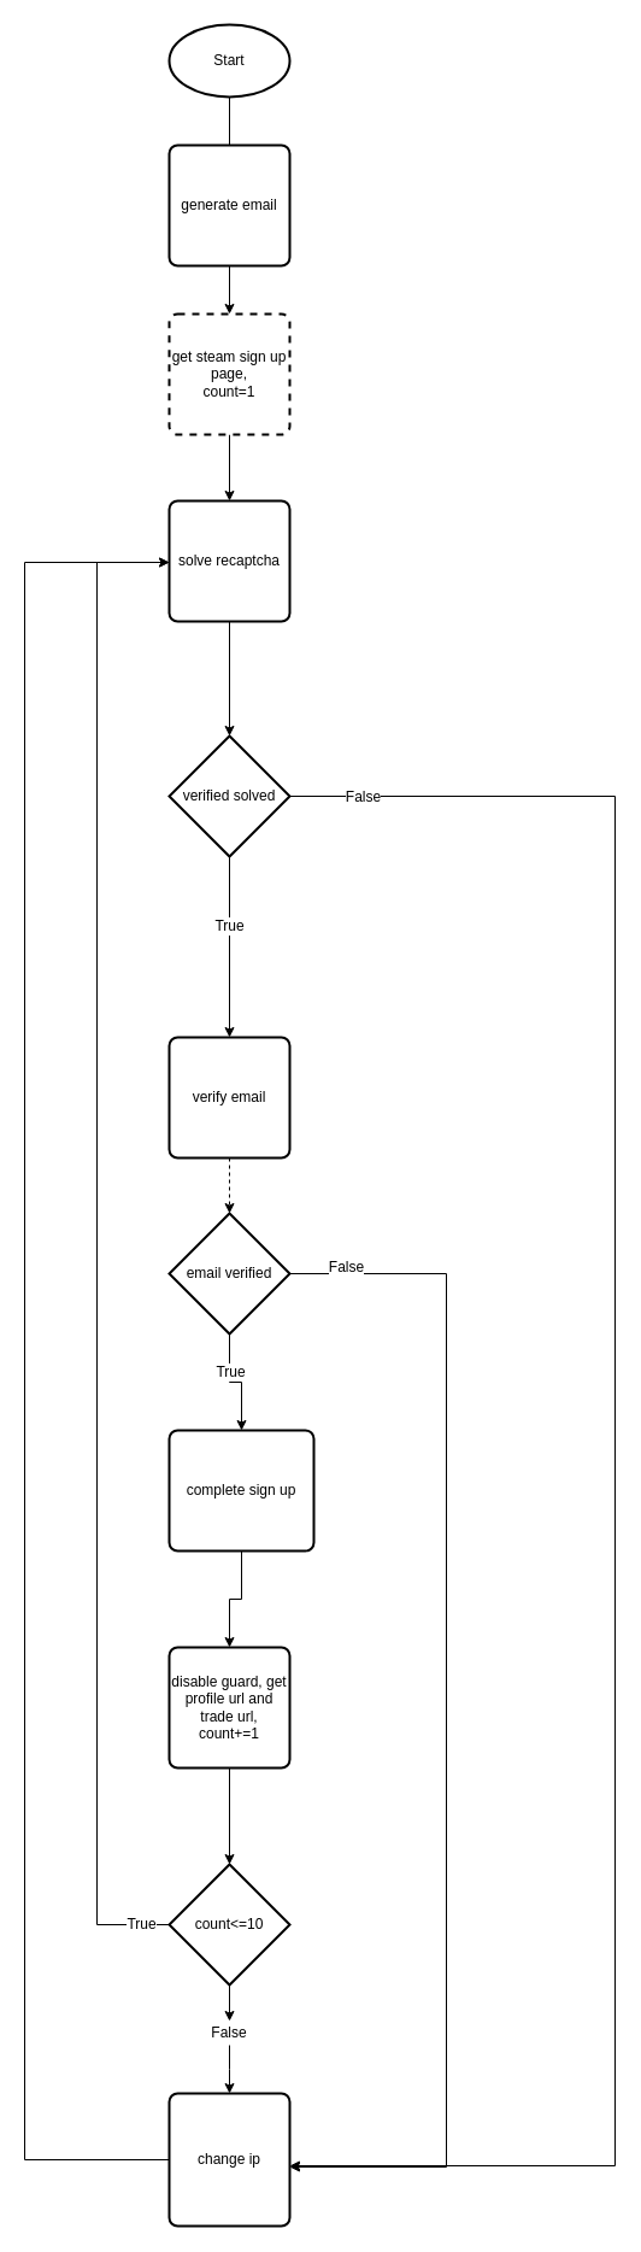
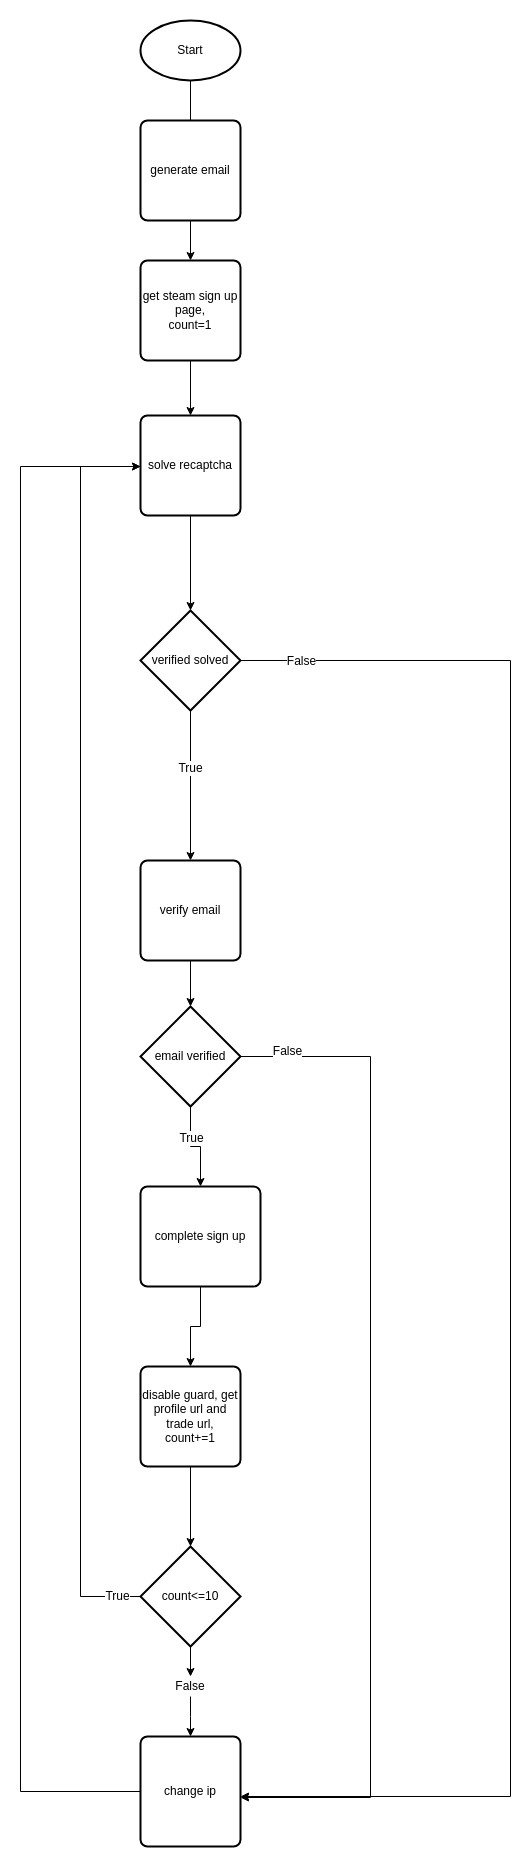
  <mxCell id="0" />
  <mxCell id="1" parent="0" />
  <mxCell id="2" value="" style="edgeStyle=orthogonalEdgeStyle;rounded=0;orthogonalLoop=1;jettySize=auto;html=1;" edge="1" parent="1" source="4"><mxGeometry relative="1" as="geometry"><mxPoint x="190" y="160" as="targetPoint" /></mxGeometry></mxCell>
  <mxCell id="3" style="edgeStyle=orthogonalEdgeStyle;rounded=0;orthogonalLoop=1;jettySize=auto;html=1;exitX=0.5;exitY=1;exitDx=0;exitDy=0;exitPerimeter=0;" edge="1" parent="1" source="4"><mxGeometry relative="1" as="geometry"><mxPoint x="190" y="160" as="targetPoint" /></mxGeometry></mxCell>
  <mxCell id="4" value="Start" style="strokeWidth=2;html=1;shape=mxgraph.flowchart.start_1;whiteSpace=wrap;" vertex="1" parent="1"><mxGeometry x="140" y="20" width="100" height="60" as="geometry" /></mxCell>
  <mxCell id="5" value="" style="edgeStyle=orthogonalEdgeStyle;rounded=0;orthogonalLoop=1;jettySize=auto;html=1;" edge="1" parent="1" source="6" target="8"><mxGeometry relative="1" as="geometry" /></mxCell>
  <mxCell id="6" value="generate email" style="rounded=1;whiteSpace=wrap;html=1;absoluteArcSize=1;arcSize=14;strokeWidth=2;" vertex="1" parent="1"><mxGeometry x="140" y="120" width="100" height="100" as="geometry" /></mxCell>
  <mxCell id="7" value="" style="edgeStyle=orthogonalEdgeStyle;rounded=0;orthogonalLoop=1;jettySize=auto;html=1;" edge="1" parent="1" source="8" target="10"><mxGeometry relative="1" as="geometry" /></mxCell>
- <mxCell id="8" value="get steam sign up page,&lt;br&gt;count=1" style="rounded=1;whiteSpace=wrap;html=1;absoluteArcSize=1;arcSize=14;strokeWidth=2;dashed=1;" vertex="1" parent="1"><mxGeometry x="140" y="260" width="100" height="100" as="geometry" /></mxCell>
+ <mxCell id="8" value="get steam sign up page,&lt;br&gt;count=1" style="rounded=1;whiteSpace=wrap;html=1;absoluteArcSize=1;arcSize=14;strokeWidth=2;" vertex="1" parent="1"><mxGeometry x="140" y="260" width="100" height="100" as="geometry" /></mxCell>
  <mxCell id="9" style="edgeStyle=orthogonalEdgeStyle;rounded=0;orthogonalLoop=1;jettySize=auto;html=1;exitX=0.5;exitY=1;exitDx=0;exitDy=0;entryX=0.5;entryY=0;entryDx=0;entryDy=0;entryPerimeter=0;" edge="1" parent="1" source="10" target="29"><mxGeometry relative="1" as="geometry" /></mxCell>
  <mxCell id="10" value="solve recaptcha" style="rounded=1;whiteSpace=wrap;html=1;absoluteArcSize=1;arcSize=14;strokeWidth=2;" vertex="1" parent="1"><mxGeometry x="140" y="415" width="100" height="100" as="geometry" /></mxCell>
- <mxCell id="11" style="edgeStyle=orthogonalEdgeStyle;rounded=0;orthogonalLoop=1;jettySize=auto;html=1;exitX=0.5;exitY=1;exitDx=0;exitDy=0;dashed=1;" edge="1" parent="1" source="12" target="34"><mxGeometry relative="1" as="geometry" /></mxCell>
+ <mxCell id="11" style="edgeStyle=orthogonalEdgeStyle;rounded=0;orthogonalLoop=1;jettySize=auto;html=1;exitX=0.5;exitY=1;exitDx=0;exitDy=0;" edge="1" parent="1" source="12" target="34"><mxGeometry relative="1" as="geometry" /></mxCell>
  <mxCell id="12" value="verify email" style="rounded=1;whiteSpace=wrap;html=1;absoluteArcSize=1;arcSize=14;strokeWidth=2;" vertex="1" parent="1"><mxGeometry x="140" y="860" width="100" height="100" as="geometry" /></mxCell>
  <mxCell id="13" value="" style="edgeStyle=orthogonalEdgeStyle;rounded=0;orthogonalLoop=1;jettySize=auto;html=1;" edge="1" parent="1" source="14" target="16"><mxGeometry relative="1" as="geometry" /></mxCell>
  <mxCell id="14" value="complete sign up" style="rounded=1;whiteSpace=wrap;html=1;absoluteArcSize=1;arcSize=14;strokeWidth=2;" vertex="1" parent="1"><mxGeometry x="140" y="1186" width="120" height="100" as="geometry" /></mxCell>
  <mxCell id="15" style="edgeStyle=orthogonalEdgeStyle;rounded=0;orthogonalLoop=1;jettySize=auto;html=1;entryX=0.5;entryY=0;entryDx=0;entryDy=0;entryPerimeter=0;" edge="1" parent="1" source="16" target="18"><mxGeometry relative="1" as="geometry" /></mxCell>
  <mxCell id="16" value="disable guard, get profile url and trade url,&lt;br&gt;count+=1" style="rounded=1;whiteSpace=wrap;html=1;absoluteArcSize=1;arcSize=14;strokeWidth=2;" vertex="1" parent="1"><mxGeometry x="140" y="1366" width="100" height="100" as="geometry" /></mxCell>
  <mxCell id="17" style="edgeStyle=orthogonalEdgeStyle;rounded=0;orthogonalLoop=1;jettySize=auto;html=1;" edge="1" parent="1" source="18" target="22"><mxGeometry relative="1" as="geometry"><mxPoint x="190" y="1746" as="targetPoint" /></mxGeometry></mxCell>
  <mxCell id="18" value="count&amp;lt;=10" style="strokeWidth=2;html=1;shape=mxgraph.flowchart.decision;whiteSpace=wrap;" vertex="1" parent="1"><mxGeometry x="140" y="1546" width="100" height="100" as="geometry" /></mxCell>
  <mxCell id="19" style="edgeStyle=orthogonalEdgeStyle;rounded=0;orthogonalLoop=1;jettySize=auto;html=1;exitX=0;exitY=0.5;exitDx=0;exitDy=0;exitPerimeter=0;" edge="1" parent="1" source="18"><mxGeometry relative="1" as="geometry"><mxPoint x="90" y="1596" as="sourcePoint" /><mxPoint x="140" y="466" as="targetPoint" /><Array as="points"><mxPoint x="80" y="1596" /><mxPoint x="80" y="466" /><mxPoint x="140" y="466" /></Array></mxGeometry></mxCell>
  <mxCell id="20" value="True" style="text;html=1;align=center;verticalAlign=middle;resizable=0;points=[];labelBackgroundColor=#ffffff;" vertex="1" connectable="0" parent="19"><mxGeometry x="-0.961" y="-1" relative="1" as="geometry"><mxPoint as="offset" /></mxGeometry></mxCell>
  <mxCell id="21" style="edgeStyle=orthogonalEdgeStyle;rounded=0;orthogonalLoop=1;jettySize=auto;html=1;" edge="1" parent="1" source="22"><mxGeometry relative="1" as="geometry"><mxPoint x="190" y="1736" as="targetPoint" /></mxGeometry></mxCell>
  <mxCell id="22" value="False" style="text;html=1;strokeColor=none;fillColor=none;align=center;verticalAlign=middle;whiteSpace=wrap;rounded=0;" vertex="1" parent="1"><mxGeometry x="170" y="1676" width="40" height="20" as="geometry" /></mxCell>
  <mxCell id="23" style="edgeStyle=orthogonalEdgeStyle;rounded=0;orthogonalLoop=1;jettySize=auto;html=1;" edge="1" parent="1" source="24"><mxGeometry relative="1" as="geometry"><mxPoint x="140" y="466" as="targetPoint" /><Array as="points"><mxPoint x="20" y="1791" /><mxPoint x="20" y="466" /><mxPoint x="140" y="466" /></Array></mxGeometry></mxCell>
  <mxCell id="24" value="change ip" style="rounded=1;whiteSpace=wrap;html=1;absoluteArcSize=1;arcSize=14;strokeWidth=2;" vertex="1" parent="1"><mxGeometry x="140" y="1736" width="100" height="110" as="geometry" /></mxCell>
  <mxCell id="25" style="edgeStyle=orthogonalEdgeStyle;rounded=0;orthogonalLoop=1;jettySize=auto;html=1;entryX=0.5;entryY=0;entryDx=0;entryDy=0;" edge="1" parent="1" source="29" target="12"><mxGeometry relative="1" as="geometry" /></mxCell>
  <mxCell id="26" value="True" style="text;html=1;align=center;verticalAlign=middle;resizable=0;points=[];labelBackgroundColor=#ffffff;" vertex="1" connectable="0" parent="25"><mxGeometry x="-0.224" y="-1" relative="1" as="geometry"><mxPoint y="-1" as="offset" /></mxGeometry></mxCell>
  <mxCell id="27" style="edgeStyle=orthogonalEdgeStyle;rounded=0;orthogonalLoop=1;jettySize=auto;html=1;exitX=1;exitY=0.5;exitDx=0;exitDy=0;exitPerimeter=0;" edge="1" parent="1" source="29"><mxGeometry relative="1" as="geometry"><mxPoint x="240" y="846" as="sourcePoint" /><mxPoint x="240" y="1796" as="targetPoint" /><Array as="points"><mxPoint x="510" y="660" /><mxPoint x="510" y="1796" /><mxPoint x="240" y="1796" /></Array></mxGeometry></mxCell>
  <mxCell id="28" value="False" style="text;html=1;align=center;verticalAlign=middle;resizable=0;points=[];labelBackgroundColor=#ffffff;" vertex="1" connectable="0" parent="27"><mxGeometry x="-0.891" y="1" relative="1" as="geometry"><mxPoint x="-30.59" y="1" as="offset" /></mxGeometry></mxCell>
  <mxCell id="29" value="verified solved" style="strokeWidth=2;html=1;shape=mxgraph.flowchart.decision;whiteSpace=wrap;" vertex="1" parent="1"><mxGeometry x="140" y="610" width="100" height="100" as="geometry" /></mxCell>
  <mxCell id="30" style="edgeStyle=orthogonalEdgeStyle;rounded=0;orthogonalLoop=1;jettySize=auto;html=1;exitX=0.5;exitY=1;exitDx=0;exitDy=0;exitPerimeter=0;entryX=0.5;entryY=0;entryDx=0;entryDy=0;" edge="1" parent="1" source="34" target="14"><mxGeometry relative="1" as="geometry" /></mxCell>
  <mxCell id="31" value="True" style="text;html=1;align=center;verticalAlign=middle;resizable=0;points=[];labelBackgroundColor=#ffffff;" vertex="1" connectable="0" parent="30"><mxGeometry x="-0.69" relative="1" as="geometry"><mxPoint y="17.62" as="offset" /></mxGeometry></mxCell>
  <mxCell id="32" style="edgeStyle=orthogonalEdgeStyle;rounded=0;orthogonalLoop=1;jettySize=auto;html=1;" edge="1" parent="1" source="34"><mxGeometry relative="1" as="geometry"><mxPoint x="240" y="1797" as="targetPoint" /><Array as="points"><mxPoint x="370" y="1056" /><mxPoint x="370" y="1797" /></Array></mxGeometry></mxCell>
  <mxCell id="33" value="False" style="text;html=1;align=center;verticalAlign=middle;resizable=0;points=[];labelBackgroundColor=#ffffff;" vertex="1" connectable="0" parent="32"><mxGeometry x="-0.911" y="6" relative="1" as="geometry"><mxPoint x="1" as="offset" /></mxGeometry></mxCell>
  <mxCell id="34" value="email verified" style="strokeWidth=2;html=1;shape=mxgraph.flowchart.decision;whiteSpace=wrap;" vertex="1" parent="1"><mxGeometry x="140" y="1006" width="100" height="100" as="geometry" /></mxCell>
